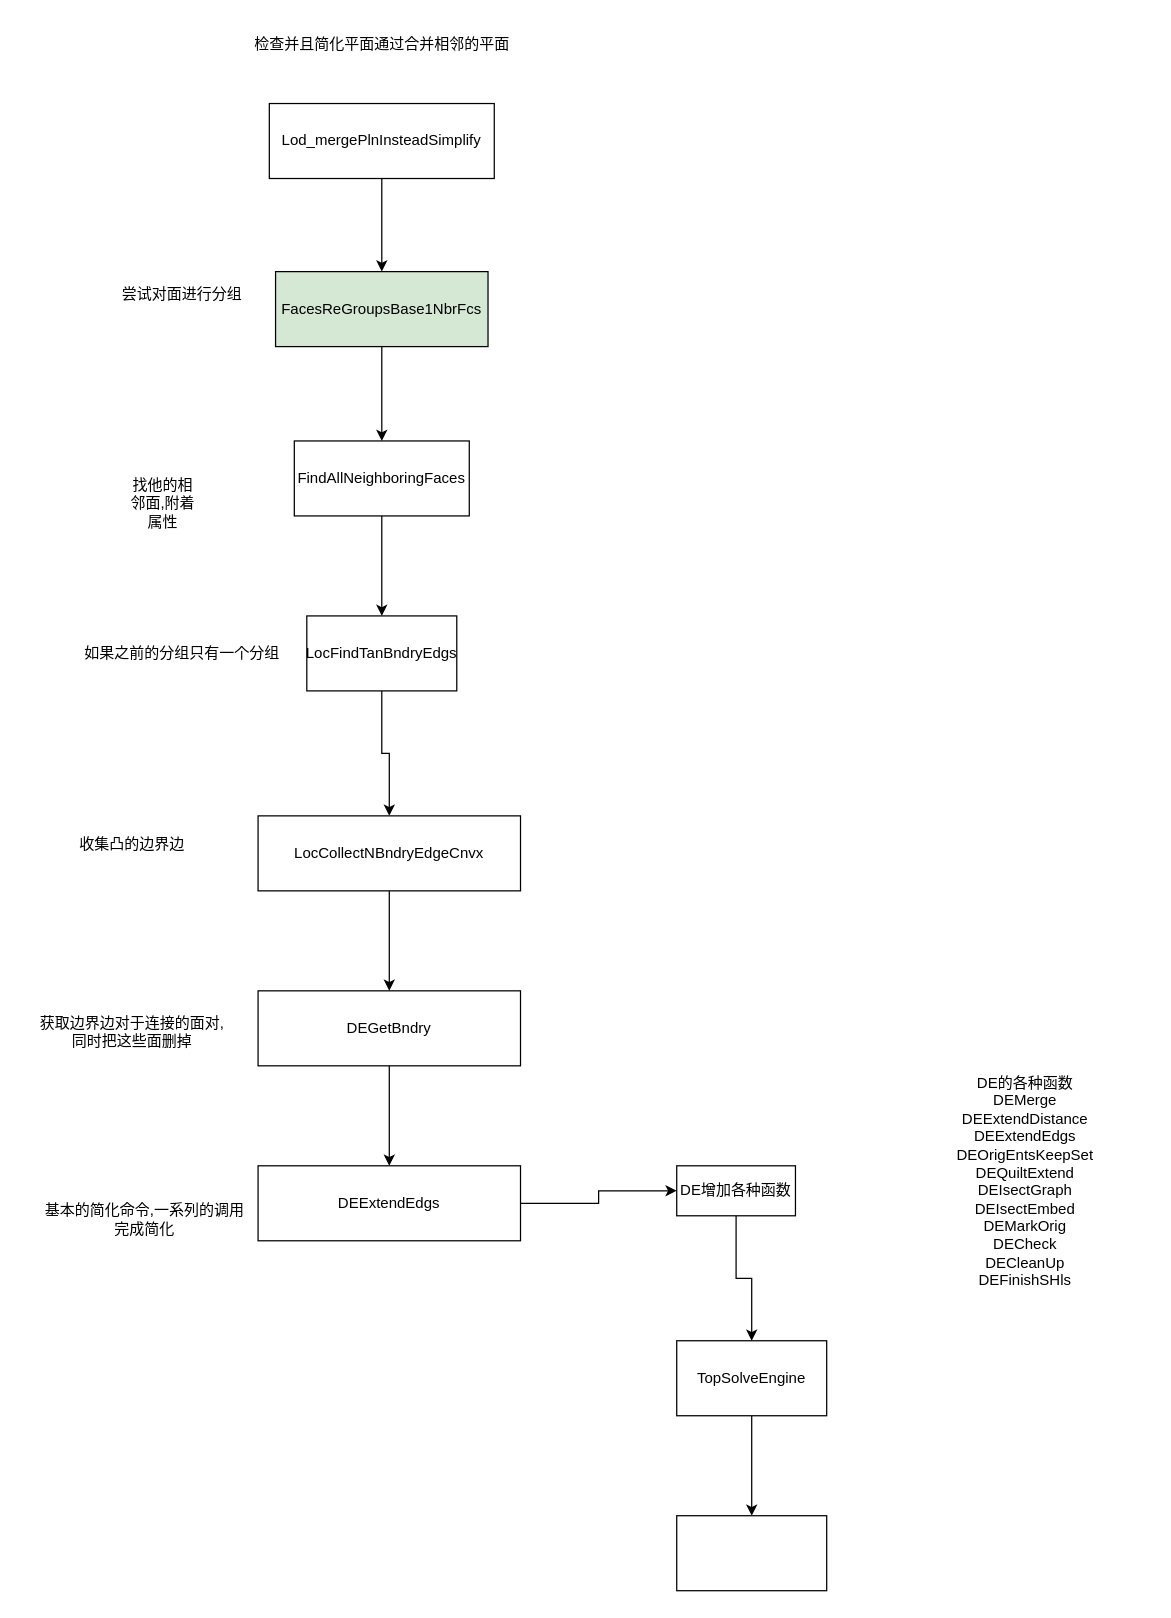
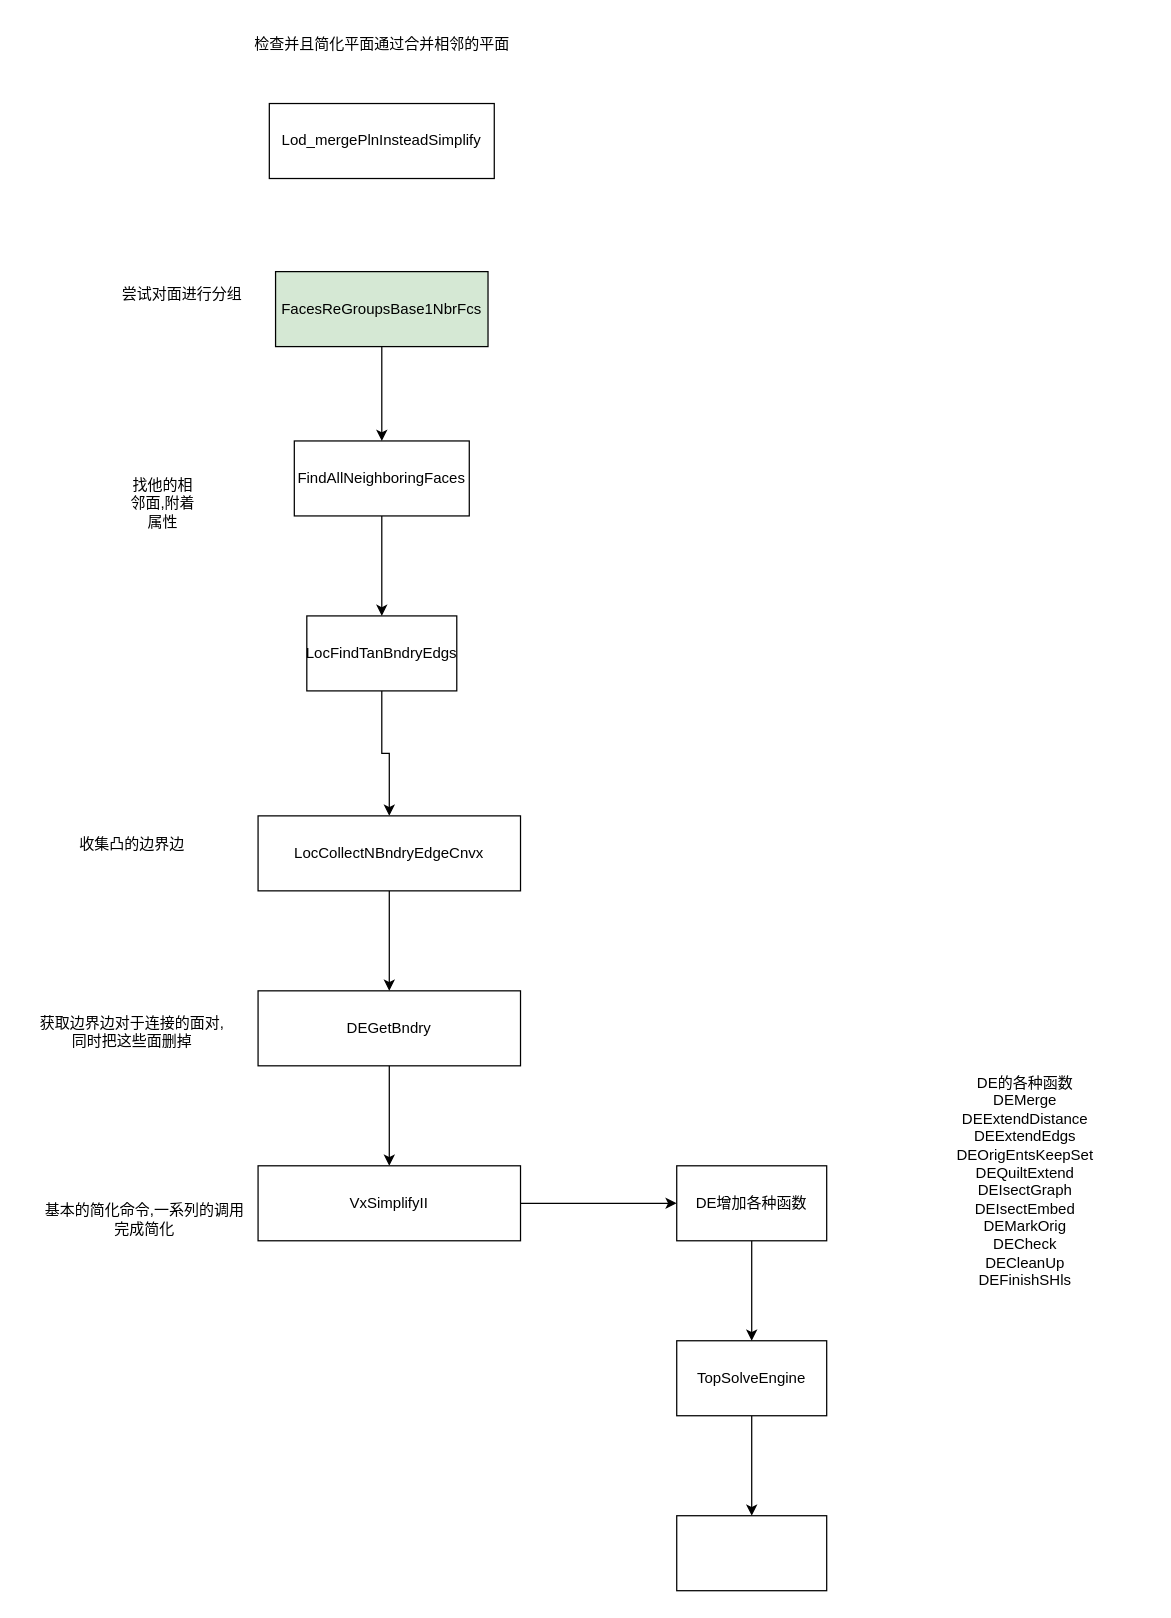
  <mxCell id="0" />
  <mxCell id="1" parent="0" />
  <mxCell id="2" value="" style="edgeStyle=orthogonalEdgeStyle;rounded=0;orthogonalLoop=1;jettySize=auto;html=1;" edge="1" parent="1" source="9" target="5"><mxGeometry relative="1" as="geometry" /></mxCell>
  <mxCell id="3" value="Lod_mergePlnInsteadSimplify" style="rounded=0;whiteSpace=wrap;html=1;" vertex="1" parent="1"><mxGeometry x="215" y="82" width="180" height="60" as="geometry" /></mxCell>
  <mxCell id="4" value="" style="edgeStyle=orthogonalEdgeStyle;rounded=0;orthogonalLoop=1;jettySize=auto;html=1;" edge="1" parent="1" source="5" target="12"><mxGeometry relative="1" as="geometry" /></mxCell>
  <mxCell id="5" value="FindAllNeighboringFaces" style="rounded=0;whiteSpace=wrap;html=1;" vertex="1" parent="1"><mxGeometry x="235" y="352" width="140" height="60" as="geometry" /></mxCell>
  <mxCell id="6" value="检查并且简化平面通过合并相邻的平面" style="text;html=1;align=center;verticalAlign=middle;resizable=0;points=[];autosize=1;strokeColor=none;fillColor=none;" vertex="1" parent="1"><mxGeometry x="190" y="20" width="230" height="30" as="geometry" /></mxCell>
  <mxCell id="7" value="找他的相邻面,附着属性" style="text;html=1;align=center;verticalAlign=middle;whiteSpace=wrap;rounded=0;" vertex="1" parent="1"><mxGeometry x="100" y="387" width="60" height="30" as="geometry" /></mxCell>
- <mxCell id="8" value="" style="edgeStyle=orthogonalEdgeStyle;rounded=0;orthogonalLoop=1;jettySize=auto;html=1;" edge="1" parent="1" source="3" target="9"><mxGeometry relative="1" as="geometry"><mxPoint x="305" y="142" as="sourcePoint" /><mxPoint x="315" y="302" as="targetPoint" /></mxGeometry></mxCell>
  <mxCell id="9" value="FacesReGroupsBase1NbrFcs" style="rounded=0;whiteSpace=wrap;html=1;fillColor=#d5e8d4;" vertex="1" parent="1"><mxGeometry x="220" y="216.5" width="170" height="60" as="geometry" /></mxCell>
  <mxCell id="10" value="尝试对面进行分组" style="text;html=1;align=center;verticalAlign=middle;resizable=0;points=[];autosize=1;strokeColor=none;fillColor=none;" vertex="1" parent="1"><mxGeometry x="85" y="220" width="120" height="30" as="geometry" /></mxCell>
  <mxCell id="11" value="" style="edgeStyle=orthogonalEdgeStyle;rounded=0;orthogonalLoop=1;jettySize=auto;html=1;" edge="1" parent="1" source="12" target="15"><mxGeometry relative="1" as="geometry" /></mxCell>
  <mxCell id="12" value="LocFindTanBndryEdgs" style="whiteSpace=wrap;html=1;rounded=0;" vertex="1" parent="1"><mxGeometry x="245" y="492" width="120" height="60" as="geometry" /></mxCell>
- <mxCell id="13" value="如果之前的分组只有一个分组" style="text;html=1;align=center;verticalAlign=middle;resizable=0;points=[];autosize=1;strokeColor=none;fillColor=none;" vertex="1" parent="1"><mxGeometry x="55" y="507" width="180" height="30" as="geometry" /></mxCell>
  <mxCell id="14" value="" style="edgeStyle=orthogonalEdgeStyle;rounded=0;orthogonalLoop=1;jettySize=auto;html=1;" edge="1" parent="1" source="15" target="18"><mxGeometry relative="1" as="geometry" /></mxCell>
  <mxCell id="15" value="LocCollectNBndryEdgeCnvx" style="whiteSpace=wrap;html=1;rounded=0;" vertex="1" parent="1"><mxGeometry x="206" y="652" width="210" height="60" as="geometry" /></mxCell>
  <mxCell id="16" value="收集凸的边界边" style="text;html=1;align=center;verticalAlign=middle;resizable=0;points=[];autosize=1;strokeColor=none;fillColor=none;" vertex="1" parent="1"><mxGeometry x="50" y="660" width="110" height="30" as="geometry" /></mxCell>
  <mxCell id="17" value="" style="edgeStyle=orthogonalEdgeStyle;rounded=0;orthogonalLoop=1;jettySize=auto;html=1;" edge="1" parent="1" source="18" target="21"><mxGeometry relative="1" as="geometry" /></mxCell>
  <mxCell id="18" value="DEGetBndry" style="whiteSpace=wrap;html=1;rounded=0;" vertex="1" parent="1"><mxGeometry x="206" y="792" width="210" height="60" as="geometry" /></mxCell>
  <mxCell id="19" value="获取边界边对于连接的面对,&lt;div&gt;同时把这些面删掉&lt;/div&gt;" style="text;html=1;align=center;verticalAlign=middle;resizable=0;points=[];autosize=1;strokeColor=none;fillColor=none;" vertex="1" parent="1"><mxGeometry x="20" y="805" width="170" height="40" as="geometry" /></mxCell>
  <mxCell id="20" value="" style="edgeStyle=orthogonalEdgeStyle;rounded=0;orthogonalLoop=1;jettySize=auto;html=1;" edge="1" parent="1" source="21" target="24"><mxGeometry relative="1" as="geometry" /></mxCell>
- <mxCell id="21" value="DEExtendEdgs" style="whiteSpace=wrap;html=1;rounded=0;" vertex="1" parent="1"><mxGeometry x="206" y="932" width="210" height="60" as="geometry" /></mxCell>
+ <mxCell id="21" value="VxSimplifyII" style="whiteSpace=wrap;html=1;rounded=0;" vertex="1" parent="1"><mxGeometry x="206" y="932" width="210" height="60" as="geometry" /></mxCell>
  <mxCell id="22" value="基本的简化命令,一系列的调用&lt;div&gt;完成简化&lt;/div&gt;" style="text;html=1;align=center;verticalAlign=middle;resizable=0;points=[];autosize=1;strokeColor=none;fillColor=none;" vertex="1" parent="1"><mxGeometry x="25" y="955" width="180" height="40" as="geometry" /></mxCell>
  <mxCell id="23" value="" style="edgeStyle=orthogonalEdgeStyle;rounded=0;orthogonalLoop=1;jettySize=auto;html=1;" edge="1" parent="1" source="24" target="26"><mxGeometry relative="1" as="geometry" /></mxCell>
- <mxCell id="24" value="DE增加各种函数" style="whiteSpace=wrap;html=1;rounded=0;" vertex="1" parent="1"><mxGeometry x="541" y="932" width="95" height="40" as="geometry" /></mxCell>
+ <mxCell id="24" value="DE增加各种函数" style="whiteSpace=wrap;html=1;rounded=0;" vertex="1" parent="1"><mxGeometry x="541" y="932" width="120" height="60" as="geometry" /></mxCell>
  <mxCell id="25" value="" style="edgeStyle=orthogonalEdgeStyle;rounded=0;orthogonalLoop=1;jettySize=auto;html=1;" edge="1" parent="1" source="26" target="28"><mxGeometry relative="1" as="geometry" /></mxCell>
  <mxCell id="26" value="TopSolveEngine" style="whiteSpace=wrap;html=1;rounded=0;" vertex="1" parent="1"><mxGeometry x="541" y="1072" width="120" height="60" as="geometry" /></mxCell>
  <mxCell id="27" value="DE的各种函数&lt;div&gt;DEMerge&lt;/div&gt;&lt;div&gt;DEExtendDistance&lt;/div&gt;&lt;div&gt;DEExtendEdgs&lt;/div&gt;&lt;div&gt;DEOrigEntsKeepSet&lt;/div&gt;&lt;div&gt;DEQuiltExtend&lt;/div&gt;&lt;div&gt;DEIsectGraph&lt;/div&gt;&lt;div&gt;DEIsectEmbed&lt;/div&gt;&lt;div&gt;DEMarkOrig&lt;/div&gt;&lt;div&gt;DECheck&lt;/div&gt;&lt;div&gt;DECleanUp&lt;/div&gt;&lt;div&gt;DEFinishSHls&lt;/div&gt;&lt;div&gt;&lt;br&gt;&lt;/div&gt;" style="text;html=1;align=center;verticalAlign=middle;whiteSpace=wrap;rounded=0;" vertex="1" parent="1"><mxGeometry x="725" y="832" width="190" height="240" as="geometry" /></mxCell>
  <mxCell id="28" value="" style="whiteSpace=wrap;html=1;rounded=0;" vertex="1" parent="1"><mxGeometry x="541" y="1212" width="120" height="60" as="geometry" /></mxCell>
